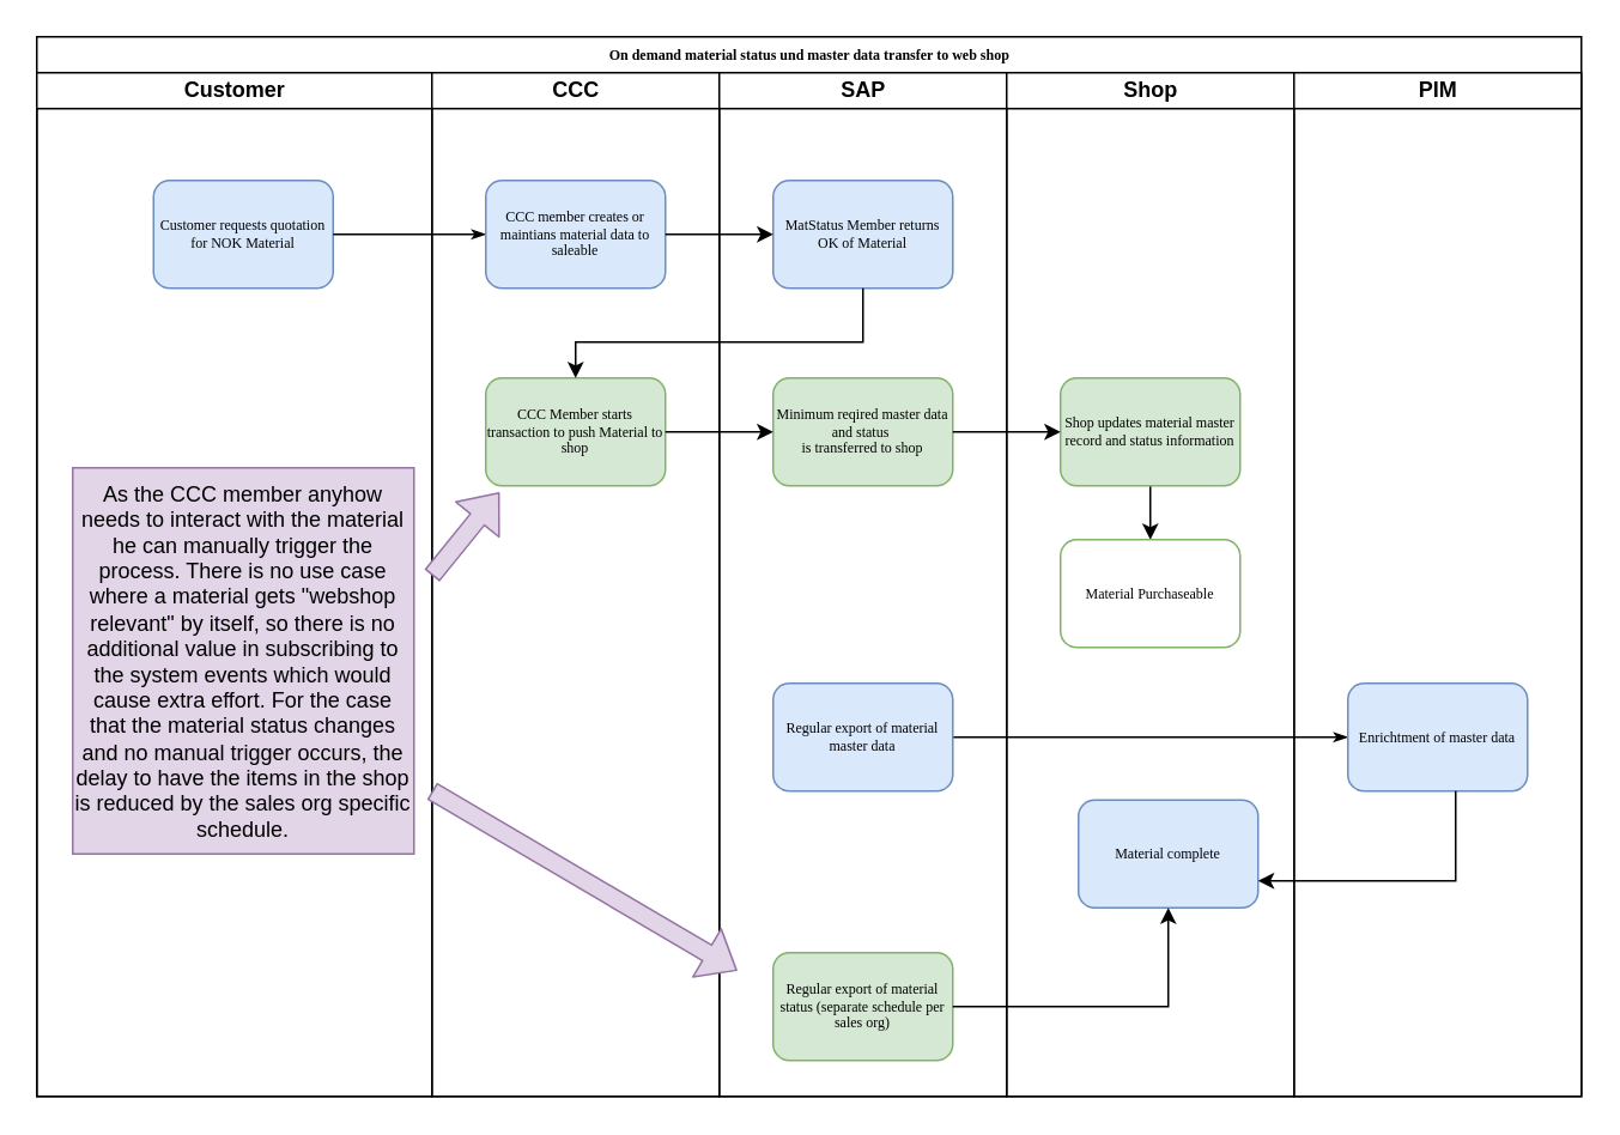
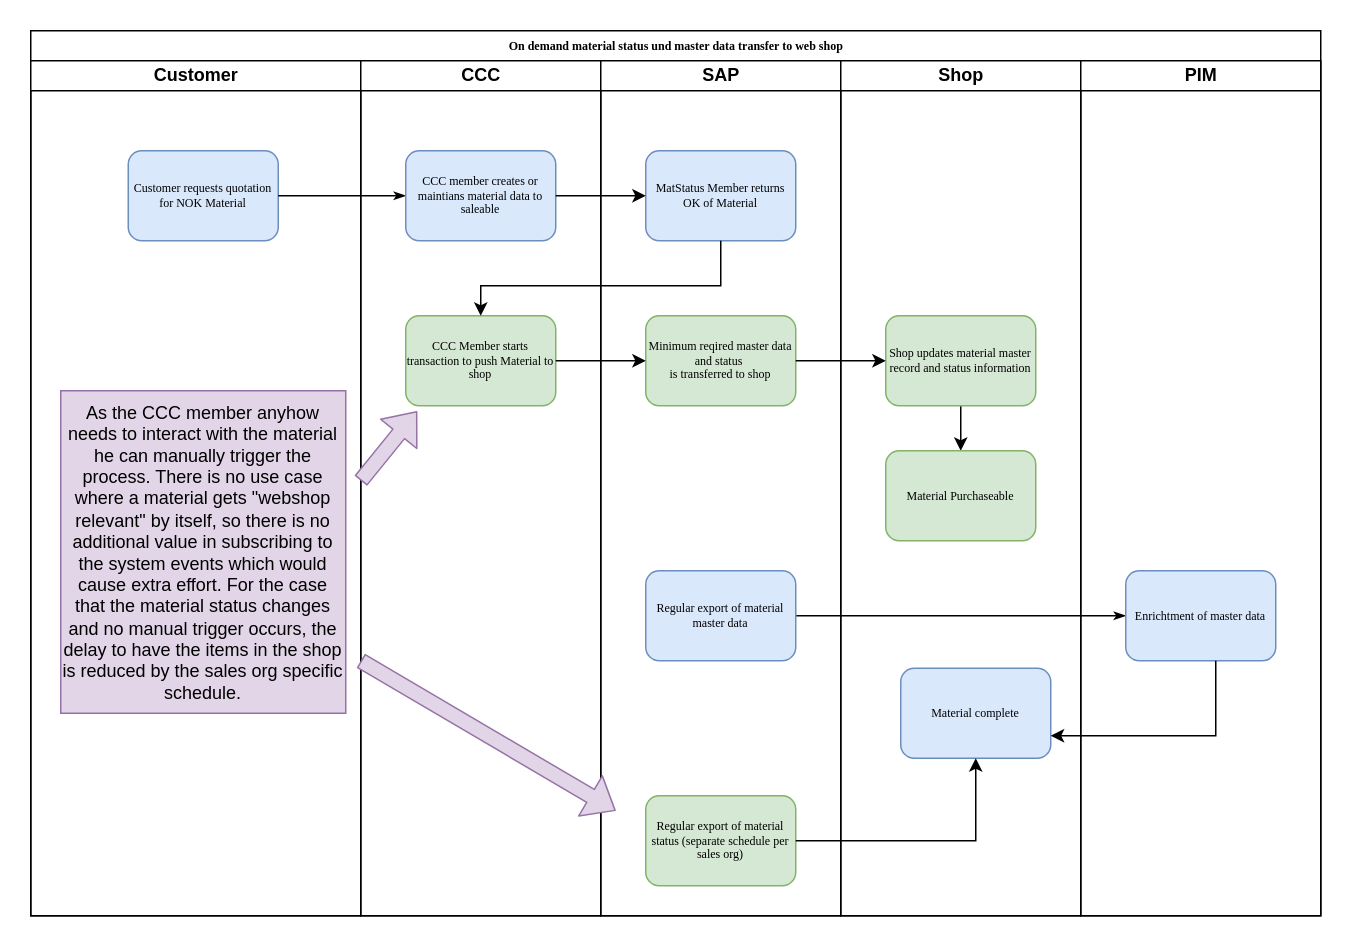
  <mxCell id="0" />
  <mxCell id="1" parent="0" />
  <mxCell id="2" value="On demand material status und master data transfer to web shop" style="swimlane;html=1;childLayout=stackLayout;startSize=20;rounded=0;shadow=0;labelBackgroundColor=none;strokeWidth=1;fontFamily=Verdana;fontSize=8;align=center;" parent="1" vertex="1"><mxGeometry x="20" y="20" width="860" height="590" as="geometry" /></mxCell>
  <mxCell id="3" value="Customer" style="swimlane;html=1;startSize=20;" parent="2" vertex="1"><mxGeometry y="20" width="220" height="570" as="geometry" /></mxCell>
  <mxCell id="4" value="Customer requests quotation for NOK Material" style="rounded=1;whiteSpace=wrap;html=1;shadow=0;labelBackgroundColor=none;strokeWidth=1;fontFamily=Verdana;fontSize=8;align=center;fillColor=#dae8fc;strokeColor=#6c8ebf;" parent="3" vertex="1"><mxGeometry x="65" y="60" width="100" height="60" as="geometry" /></mxCell>
  <mxCell id="5" value="&lt;span&gt;As the CCC member anyhow needs to interact with the material he can manually trigger the process. There is no use case where a material gets &quot;webshop relevant&quot; by itself, so there is no additional value in subscribing to the system events which would cause extra effort. For the case that the material status changes and no manual trigger occurs, the delay to have the items in the shop is reduced by the sales org specific schedule.&lt;/span&gt;" style="rounded=0;whiteSpace=wrap;html=1;labelBackgroundColor=none;fillColor=#e1d5e7;strokeColor=#9673a6;" vertex="1" parent="3"><mxGeometry x="20" y="220" width="190" height="215" as="geometry" /></mxCell>
  <mxCell id="6" style="edgeStyle=orthogonalEdgeStyle;rounded=1;html=1;labelBackgroundColor=none;startArrow=none;startFill=0;startSize=5;endArrow=classicThin;endFill=1;endSize=5;jettySize=auto;orthogonalLoop=1;strokeWidth=1;fontFamily=Verdana;fontSize=8" parent="2" source="4" target="9" edge="1"><mxGeometry relative="1" as="geometry"><mxPoint x="190" y="115" as="targetPoint" /></mxGeometry></mxCell>
  <mxCell id="7" style="edgeStyle=orthogonalEdgeStyle;rounded=1;html=1;labelBackgroundColor=none;startArrow=none;startFill=0;startSize=5;endArrow=classicThin;endFill=1;endSize=5;jettySize=auto;orthogonalLoop=1;strokeWidth=1;fontFamily=Verdana;fontSize=8" parent="2" source="14" target="22" edge="1"><mxGeometry relative="1" as="geometry" /></mxCell>
  <mxCell id="8" value="CCC" style="swimlane;html=1;startSize=20;" parent="2" vertex="1"><mxGeometry x="220" y="20" width="160" height="570" as="geometry" /></mxCell>
  <mxCell id="9" value="CCC member creates or maintians material data to saleable" style="rounded=1;whiteSpace=wrap;html=1;shadow=0;labelBackgroundColor=none;strokeWidth=1;fontFamily=Verdana;fontSize=8;align=center;fillColor=#dae8fc;strokeColor=#6c8ebf;" vertex="1" parent="8"><mxGeometry x="30" y="60" width="100" height="60" as="geometry" /></mxCell>
  <mxCell id="10" value="CCC Member starts transaction to push Material to shop" style="rounded=1;whiteSpace=wrap;html=1;shadow=0;labelBackgroundColor=none;strokeWidth=1;fontFamily=Verdana;fontSize=8;align=center;fillColor=#d5e8d4;strokeColor=#82b366;" vertex="1" parent="8"><mxGeometry x="30" y="170" width="100" height="60" as="geometry" /></mxCell>
  <mxCell id="11" value="SAP" style="swimlane;html=1;startSize=20;" parent="2" vertex="1"><mxGeometry x="380" y="20" width="160" height="570" as="geometry" /></mxCell>
  <mxCell id="12" value="MatStatus Member returns OK of Material" style="rounded=1;whiteSpace=wrap;html=1;shadow=0;labelBackgroundColor=none;strokeWidth=1;fontFamily=Verdana;fontSize=8;align=center;fillColor=#dae8fc;strokeColor=#6c8ebf;" vertex="1" parent="11"><mxGeometry x="30" y="60" width="100" height="60" as="geometry" /></mxCell>
  <mxCell id="13" value="Minimum reqired master data and status&amp;nbsp;&lt;br&gt;is transferred to shop" style="rounded=1;whiteSpace=wrap;html=1;shadow=0;labelBackgroundColor=none;strokeWidth=1;fontFamily=Verdana;fontSize=8;align=center;fillColor=#d5e8d4;strokeColor=#82b366;" vertex="1" parent="11"><mxGeometry x="30" y="170" width="100" height="60" as="geometry" /></mxCell>
  <mxCell id="14" value="Regular export of material master data" style="rounded=1;whiteSpace=wrap;html=1;shadow=0;labelBackgroundColor=none;strokeWidth=1;fontFamily=Verdana;fontSize=8;align=center;fillColor=#dae8fc;strokeColor=#6c8ebf;" parent="11" vertex="1"><mxGeometry x="30" y="340" width="100" height="60" as="geometry" /></mxCell>
  <mxCell id="15" value="Regular export of material status (separate schedule per sales org)" style="rounded=1;whiteSpace=wrap;html=1;shadow=0;labelBackgroundColor=none;strokeWidth=1;fontFamily=Verdana;fontSize=8;align=center;fillColor=#d5e8d4;strokeColor=#82b366;" vertex="1" parent="11"><mxGeometry x="30" y="490" width="100" height="60" as="geometry" /></mxCell>
  <mxCell id="16" value="Shop" style="swimlane;html=1;startSize=20;" parent="2" vertex="1"><mxGeometry x="540" y="20" width="160" height="570" as="geometry" /></mxCell>
  <mxCell id="17" style="edgeStyle=orthogonalEdgeStyle;rounded=0;orthogonalLoop=1;jettySize=auto;html=1;" edge="1" parent="16" source="18" target="19"><mxGeometry relative="1" as="geometry" /></mxCell>
  <mxCell id="18" value="Shop updates material master record and status information" style="rounded=1;whiteSpace=wrap;html=1;shadow=0;labelBackgroundColor=none;strokeWidth=1;fontFamily=Verdana;fontSize=8;align=center;fillColor=#d5e8d4;strokeColor=#82b366;" parent="16" vertex="1"><mxGeometry x="30" y="170" width="100" height="60" as="geometry" /></mxCell>
- <mxCell id="19" value="Material Purchaseable" style="rounded=1;whiteSpace=wrap;html=1;shadow=0;labelBackgroundColor=none;strokeWidth=1;fontFamily=Verdana;fontSize=8;align=center;fillColor=#ffffff;strokeColor=#82b366;" vertex="1" parent="16"><mxGeometry x="30" y="260" width="100" height="60" as="geometry" /></mxCell>
+ <mxCell id="19" value="Material Purchaseable" style="rounded=1;whiteSpace=wrap;html=1;shadow=0;labelBackgroundColor=none;strokeWidth=1;fontFamily=Verdana;fontSize=8;align=center;fillColor=#d5e8d4;strokeColor=#82b366;" vertex="1" parent="16"><mxGeometry x="30" y="260" width="100" height="60" as="geometry" /></mxCell>
  <mxCell id="20" value="Material complete" style="rounded=1;whiteSpace=wrap;html=1;shadow=0;labelBackgroundColor=none;strokeWidth=1;fontFamily=Verdana;fontSize=8;align=center;fillColor=#dae8fc;strokeColor=#6c8ebf;" parent="16" vertex="1"><mxGeometry x="40" y="405" width="100" height="60" as="geometry" /></mxCell>
  <mxCell id="21" value="PIM" style="swimlane;html=1;startSize=20;" parent="2" vertex="1"><mxGeometry x="700" y="20" width="160" height="570" as="geometry" /></mxCell>
  <mxCell id="22" value="Enrichtment of master data" style="rounded=1;whiteSpace=wrap;html=1;shadow=0;labelBackgroundColor=none;strokeWidth=1;fontFamily=Verdana;fontSize=8;align=center;fillColor=#dae8fc;strokeColor=#6c8ebf;" parent="21" vertex="1"><mxGeometry x="30" y="340" width="100" height="60" as="geometry" /></mxCell>
  <mxCell id="23" style="edgeStyle=orthogonalEdgeStyle;rounded=0;orthogonalLoop=1;jettySize=auto;html=1;entryX=0;entryY=0.5;entryDx=0;entryDy=0;" edge="1" parent="2" source="9" target="12"><mxGeometry relative="1" as="geometry" /></mxCell>
  <mxCell id="24" style="edgeStyle=orthogonalEdgeStyle;rounded=0;orthogonalLoop=1;jettySize=auto;html=1;" edge="1" parent="2" source="12" target="10"><mxGeometry relative="1" as="geometry"><Array as="points"><mxPoint x="400" y="170" /><mxPoint x="240" y="170" /></Array></mxGeometry></mxCell>
  <mxCell id="25" style="edgeStyle=orthogonalEdgeStyle;rounded=0;orthogonalLoop=1;jettySize=auto;html=1;" edge="1" parent="2" source="10" target="13"><mxGeometry relative="1" as="geometry" /></mxCell>
  <mxCell id="26" style="edgeStyle=orthogonalEdgeStyle;rounded=0;orthogonalLoop=1;jettySize=auto;html=1;" edge="1" parent="2" source="13" target="18"><mxGeometry relative="1" as="geometry" /></mxCell>
  <mxCell id="27" style="edgeStyle=orthogonalEdgeStyle;rounded=0;orthogonalLoop=1;jettySize=auto;html=1;" edge="1" parent="2" source="22" target="20"><mxGeometry relative="1" as="geometry"><Array as="points"><mxPoint x="790" y="470" /></Array></mxGeometry></mxCell>
  <mxCell id="28" style="edgeStyle=orthogonalEdgeStyle;rounded=0;orthogonalLoop=1;jettySize=auto;html=1;" edge="1" parent="2" source="15" target="20"><mxGeometry relative="1" as="geometry" /></mxCell>
  <mxCell id="29" value="" style="shape=flexArrow;endArrow=classic;html=1;fillColor=#e1d5e7;strokeColor=#9673a6;entryX=0.076;entryY=1.06;entryDx=0;entryDy=0;entryPerimeter=0;" edge="1" parent="2" target="10"><mxGeometry width="50" height="50" relative="1" as="geometry"><mxPoint x="220" y="300" as="sourcePoint" /><mxPoint x="270" y="260" as="targetPoint" /></mxGeometry></mxCell>
  <mxCell id="30" value="" style="shape=flexArrow;endArrow=classic;html=1;fillColor=#e1d5e7;strokeColor=#9673a6;" edge="1" parent="1"><mxGeometry width="50" height="50" relative="1" as="geometry"><mxPoint x="240" y="440" as="sourcePoint" /><mxPoint x="410" y="540" as="targetPoint" /></mxGeometry></mxCell>
